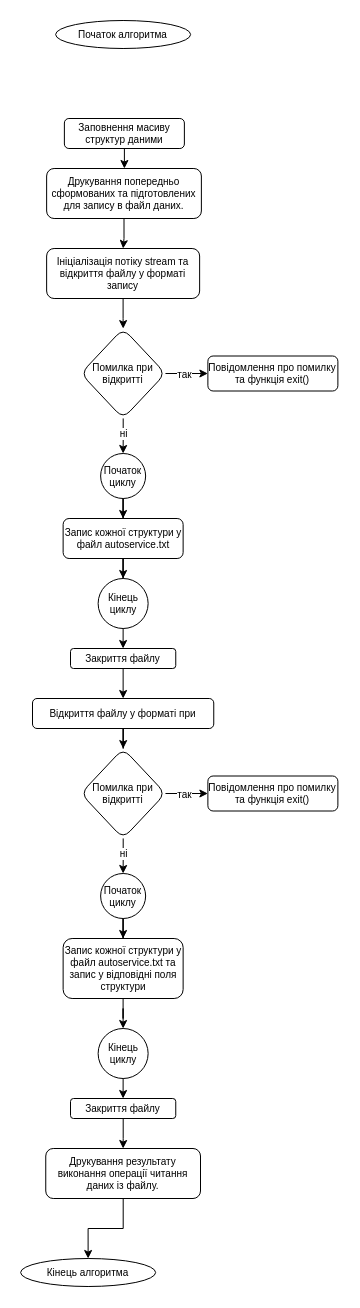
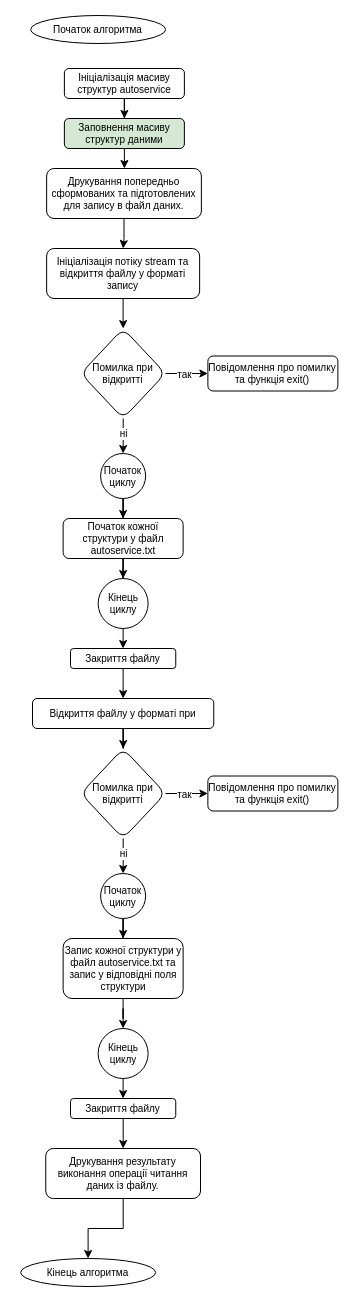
  <mxCell id="0" />
  <mxCell id="1" parent="0" />
- <mxCell id="2" value="Початок алгоритма" style="ellipse;whiteSpace=wrap;html=1;fontSize=10;" vertex="1" parent="1"><mxGeometry x="55.12" y="20" width="135" height="28" as="geometry" /></mxCell>
+ <mxCell id="2" value="Початок алгоритма" style="ellipse;whiteSpace=wrap;html=1;fontSize=10;" vertex="1" parent="1"><mxGeometry x="30.12" y="15" width="135" height="28" as="geometry" /></mxCell>
  <mxCell id="3" value="" style="edgeStyle=orthogonalEdgeStyle;rounded=0;orthogonalLoop=1;jettySize=auto;html=1;" edge="1" parent="1"><mxGeometry relative="1" as="geometry"><mxPoint x="127.5" y="726" as="targetPoint" /></mxGeometry></mxCell>
  <mxCell id="4" value="" style="edgeStyle=orthogonalEdgeStyle;rounded=0;orthogonalLoop=1;jettySize=auto;html=1;" edge="1" parent="1"><mxGeometry relative="1" as="geometry"><mxPoint x="127" y="910" as="targetPoint" /></mxGeometry></mxCell>
  <mxCell id="5" value="" style="edgeStyle=orthogonalEdgeStyle;rounded=0;orthogonalLoop=1;jettySize=auto;html=1;" edge="1" parent="1"><mxGeometry relative="1" as="geometry"><mxPoint x="127.5" y="818" as="targetPoint" /></mxGeometry></mxCell>
+ <mxCell id="6" value="" style="edgeStyle=orthogonalEdgeStyle;rounded=0;orthogonalLoop=1;jettySize=auto;html=1;fontSize=10;" edge="1" parent="1" source="7" target="9"><mxGeometry relative="1" as="geometry" /></mxCell>
+ <mxCell id="7" value="Ініціалізація масиву структур&amp;nbsp;autoservice" style="rounded=1;whiteSpace=wrap;html=1;fontSize=10;" vertex="1" parent="1"><mxGeometry x="63.88" y="68" width="120" height="30" as="geometry" /></mxCell>
  <mxCell id="8" value="" style="edgeStyle=orthogonalEdgeStyle;rounded=0;orthogonalLoop=1;jettySize=auto;html=1;fontSize=10;" edge="1" parent="1" source="9" target="11"><mxGeometry relative="1" as="geometry" /></mxCell>
- <mxCell id="9" value="Заповнення масиву структур даними" style="whiteSpace=wrap;html=1;rounded=1;fontSize=10;" vertex="1" parent="1"><mxGeometry x="63.88" y="118" width="120" height="30" as="geometry" /></mxCell>
+ <mxCell id="9" value="Заповнення масиву структур даними" style="whiteSpace=wrap;html=1;rounded=1;fontSize=10;fillColor=#d5e8d4;" vertex="1" parent="1"><mxGeometry x="63.88" y="118" width="120" height="30" as="geometry" /></mxCell>
  <mxCell id="10" value="" style="edgeStyle=orthogonalEdgeStyle;rounded=0;orthogonalLoop=1;jettySize=auto;html=1;fontSize=10;" edge="1" parent="1" source="11" target="13"><mxGeometry relative="1" as="geometry" /></mxCell>
  <mxCell id="11" value="Друкування попередньо сформованих та підготовлених для запису в файл даних." style="whiteSpace=wrap;html=1;rounded=1;fontSize=10;" vertex="1" parent="1"><mxGeometry x="46.13" y="168" width="154.75" height="50" as="geometry" /></mxCell>
  <mxCell id="12" value="" style="edgeStyle=orthogonalEdgeStyle;rounded=0;orthogonalLoop=1;jettySize=auto;html=1;fontSize=10;" edge="1" parent="1" source="13" target="18"><mxGeometry relative="1" as="geometry" /></mxCell>
  <mxCell id="13" value="Ініціалізація потіку stream та відкриття файлу у форматі запису" style="whiteSpace=wrap;html=1;rounded=1;fontSize=10;" vertex="1" parent="1"><mxGeometry x="46.13" y="248" width="153" height="50" as="geometry" /></mxCell>
  <mxCell id="14" value="" style="edgeStyle=orthogonalEdgeStyle;rounded=0;orthogonalLoop=1;jettySize=auto;html=1;fontSize=10;" edge="1" parent="1" source="18" target="19"><mxGeometry relative="1" as="geometry" /></mxCell>
  <mxCell id="15" value="так" style="edgeLabel;html=1;align=center;verticalAlign=middle;resizable=0;points=[];fontSize=10;" vertex="1" connectable="0" parent="14"><mxGeometry x="-0.087" y="-2" relative="1" as="geometry"><mxPoint y="-2" as="offset" /></mxGeometry></mxCell>
  <mxCell id="16" value="" style="edgeStyle=orthogonalEdgeStyle;rounded=0;orthogonalLoop=1;jettySize=auto;html=1;fontSize=10;" edge="1" parent="1" source="18" target="21"><mxGeometry relative="1" as="geometry"><mxPoint x="124.409" y="558" as="targetPoint" /></mxGeometry></mxCell>
  <mxCell id="17" value="ні" style="edgeLabel;html=1;align=center;verticalAlign=middle;resizable=0;points=[];fontSize=10;" vertex="1" connectable="0" parent="16"><mxGeometry x="-0.121" y="-1" relative="1" as="geometry"><mxPoint x="1" as="offset" /></mxGeometry></mxCell>
  <mxCell id="18" value="Помилка при відкритті" style="rhombus;whiteSpace=wrap;html=1;rounded=1;fontSize=10;" vertex="1" parent="1"><mxGeometry x="80.29" y="328" width="84.68" height="90" as="geometry" /></mxCell>
  <mxCell id="19" value="Повідомлення про помилку та функція exit()" style="whiteSpace=wrap;html=1;rounded=1;fontSize=10;" vertex="1" parent="1"><mxGeometry x="207.38" y="355.5" width="130" height="35" as="geometry" /></mxCell>
  <mxCell id="20" value="" style="edgeStyle=orthogonalEdgeStyle;rounded=0;orthogonalLoop=1;jettySize=auto;html=1;" edge="1" parent="1" source="21" target="23"><mxGeometry relative="1" as="geometry" /></mxCell>
  <mxCell id="21" value="Початок циклу" style="ellipse;whiteSpace=wrap;html=1;fontSize=10;" vertex="1" parent="1"><mxGeometry x="100.13" y="453" width="45" height="45" as="geometry" /></mxCell>
  <mxCell id="22" value="" style="edgeStyle=orthogonalEdgeStyle;rounded=0;orthogonalLoop=1;jettySize=auto;html=1;" edge="1" parent="1" source="23" target="26"><mxGeometry relative="1" as="geometry" /></mxCell>
- <mxCell id="23" value="Запис кожної структури у файл autoservice.txt" style="rounded=1;whiteSpace=wrap;html=1;fontSize=10;" vertex="1" parent="1"><mxGeometry x="62.63" y="518" width="120" height="40" as="geometry" /></mxCell>
+ <mxCell id="23" value="Початок кожної структури у файл autoservice.txt" style="rounded=1;whiteSpace=wrap;html=1;fontSize=10;" vertex="1" parent="1"><mxGeometry x="62.63" y="518" width="120" height="40" as="geometry" /></mxCell>
  <mxCell id="24" style="edgeStyle=orthogonalEdgeStyle;rounded=0;orthogonalLoop=1;jettySize=auto;html=1;exitX=0.5;exitY=0;exitDx=0;exitDy=0;" edge="1" parent="1" source="26"><mxGeometry relative="1" as="geometry"><mxPoint x="122.809" y="598" as="targetPoint" /></mxGeometry></mxCell>
  <mxCell id="25" value="" style="edgeStyle=orthogonalEdgeStyle;rounded=0;orthogonalLoop=1;jettySize=auto;html=1;" edge="1" parent="1" source="26" target="27"><mxGeometry relative="1" as="geometry" /></mxCell>
  <mxCell id="26" value="Кінець циклу" style="ellipse;whiteSpace=wrap;html=1;fontSize=10;rounded=1;" vertex="1" parent="1"><mxGeometry x="97.63" y="578" width="50" height="50" as="geometry" /></mxCell>
  <mxCell id="27" value="Закриття файлу" style="whiteSpace=wrap;html=1;fontSize=10;rounded=1;" vertex="1" parent="1"><mxGeometry x="70" y="648" width="105.25" height="20" as="geometry" /></mxCell>
  <mxCell id="28" value="" style="edgeStyle=orthogonalEdgeStyle;rounded=0;orthogonalLoop=1;jettySize=auto;html=1;fontSize=10;" edge="1" parent="1" source="29" target="34"><mxGeometry relative="1" as="geometry" /></mxCell>
  <mxCell id="29" value="Відкриття файлу у форматі при" style="whiteSpace=wrap;html=1;rounded=1;fontSize=10;" vertex="1" parent="1"><mxGeometry x="32" y="698" width="181.25" height="30" as="geometry" /></mxCell>
  <mxCell id="30" value="" style="edgeStyle=orthogonalEdgeStyle;rounded=0;orthogonalLoop=1;jettySize=auto;html=1;fontSize=10;" edge="1" parent="1" source="34" target="35"><mxGeometry relative="1" as="geometry" /></mxCell>
  <mxCell id="31" value="так" style="edgeLabel;html=1;align=center;verticalAlign=middle;resizable=0;points=[];fontSize=10;" vertex="1" connectable="0" parent="30"><mxGeometry x="-0.087" y="-2" relative="1" as="geometry"><mxPoint y="-2" as="offset" /></mxGeometry></mxCell>
  <mxCell id="32" value="" style="edgeStyle=orthogonalEdgeStyle;rounded=0;orthogonalLoop=1;jettySize=auto;html=1;fontSize=10;" edge="1" parent="1" source="34" target="37"><mxGeometry relative="1" as="geometry"><mxPoint x="124.409" y="978" as="targetPoint" /></mxGeometry></mxCell>
  <mxCell id="33" value="ні" style="edgeLabel;html=1;align=center;verticalAlign=middle;resizable=0;points=[];fontSize=10;" vertex="1" connectable="0" parent="32"><mxGeometry x="-0.121" y="-1" relative="1" as="geometry"><mxPoint x="1" as="offset" /></mxGeometry></mxCell>
  <mxCell id="34" value="Помилка при відкритті" style="rhombus;whiteSpace=wrap;html=1;rounded=1;fontSize=10;" vertex="1" parent="1"><mxGeometry x="80.29" y="748" width="84.68" height="90" as="geometry" /></mxCell>
  <mxCell id="35" value="Повідомлення про помилку та функція exit()" style="whiteSpace=wrap;html=1;rounded=1;fontSize=10;" vertex="1" parent="1"><mxGeometry x="207.38" y="775.5" width="130" height="35" as="geometry" /></mxCell>
  <mxCell id="36" value="" style="edgeStyle=orthogonalEdgeStyle;rounded=0;orthogonalLoop=1;jettySize=auto;html=1;" edge="1" parent="1" source="37" target="39"><mxGeometry relative="1" as="geometry" /></mxCell>
  <mxCell id="37" value="Початок циклу" style="ellipse;whiteSpace=wrap;html=1;fontSize=10;" vertex="1" parent="1"><mxGeometry x="100.13" y="873" width="45" height="45" as="geometry" /></mxCell>
  <mxCell id="38" value="" style="edgeStyle=orthogonalEdgeStyle;rounded=0;orthogonalLoop=1;jettySize=auto;html=1;" edge="1" parent="1" source="39" target="42"><mxGeometry relative="1" as="geometry" /></mxCell>
  <mxCell id="39" value="Запис кожної структури у файл autoservice.txt та запис у відповідні поля структури" style="rounded=1;whiteSpace=wrap;html=1;fontSize=10;" vertex="1" parent="1"><mxGeometry x="62.63" y="938" width="120" height="60" as="geometry" /></mxCell>
  <mxCell id="40" style="edgeStyle=orthogonalEdgeStyle;rounded=0;orthogonalLoop=1;jettySize=auto;html=1;exitX=0.5;exitY=0;exitDx=0;exitDy=0;" edge="1" parent="1" source="42"><mxGeometry relative="1" as="geometry"><mxPoint x="122.809" y="1048" as="targetPoint" /></mxGeometry></mxCell>
  <mxCell id="41" value="" style="edgeStyle=orthogonalEdgeStyle;rounded=0;orthogonalLoop=1;jettySize=auto;html=1;" edge="1" parent="1" source="42" target="44"><mxGeometry relative="1" as="geometry" /></mxCell>
  <mxCell id="42" value="Кінець циклу" style="ellipse;whiteSpace=wrap;html=1;fontSize=10;rounded=1;" vertex="1" parent="1"><mxGeometry x="97.63" y="1028" width="50" height="50" as="geometry" /></mxCell>
  <mxCell id="43" value="" style="edgeStyle=orthogonalEdgeStyle;rounded=0;orthogonalLoop=1;jettySize=auto;html=1;entryX=0.5;entryY=0;entryDx=0;entryDy=0;" edge="1" parent="1" source="44" target="47"><mxGeometry relative="1" as="geometry"><mxPoint x="122.57" y="1178" as="targetPoint" /></mxGeometry></mxCell>
  <mxCell id="44" value="Закриття файлу" style="whiteSpace=wrap;html=1;fontSize=10;rounded=1;" vertex="1" parent="1"><mxGeometry x="70" y="1098" width="105.25" height="20" as="geometry" /></mxCell>
  <mxCell id="45" value="" style="endArrow=classic;html=1;rounded=0;exitX=0.5;exitY=1;exitDx=0;exitDy=0;entryX=0.5;entryY=0;entryDx=0;entryDy=0;" edge="1" parent="1" source="27" target="29"><mxGeometry width="50" height="50" relative="1" as="geometry"><mxPoint x="147.38" y="808" as="sourcePoint" /><mxPoint x="197.38" y="758" as="targetPoint" /></mxGeometry></mxCell>
  <mxCell id="46" value="" style="edgeStyle=orthogonalEdgeStyle;rounded=0;orthogonalLoop=1;jettySize=auto;html=1;" edge="1" parent="1" source="47" target="48"><mxGeometry relative="1" as="geometry" /></mxCell>
  <mxCell id="47" value="Друкування результату виконання операції читання даних із файлу." style="whiteSpace=wrap;html=1;rounded=1;fontSize=10;" vertex="1" parent="1"><mxGeometry x="45.25" y="1148" width="154.75" height="50" as="geometry" /></mxCell>
  <mxCell id="48" value="Кінець алгоритма" style="ellipse;whiteSpace=wrap;html=1;fontSize=10;" vertex="1" parent="1"><mxGeometry x="20.13" y="1258" width="135" height="28" as="geometry" /></mxCell>
